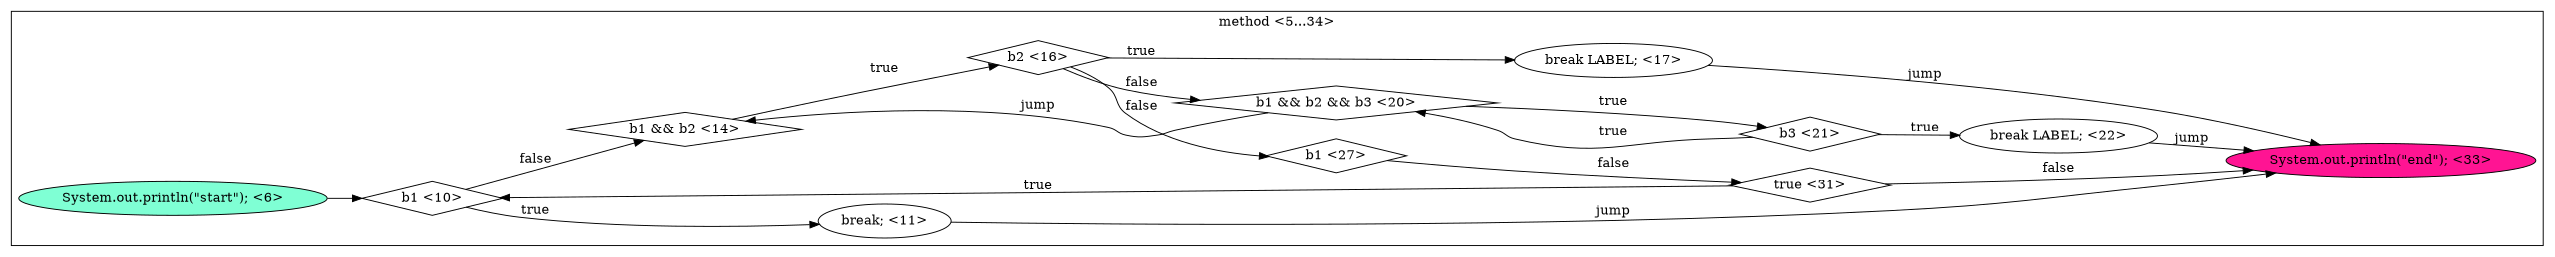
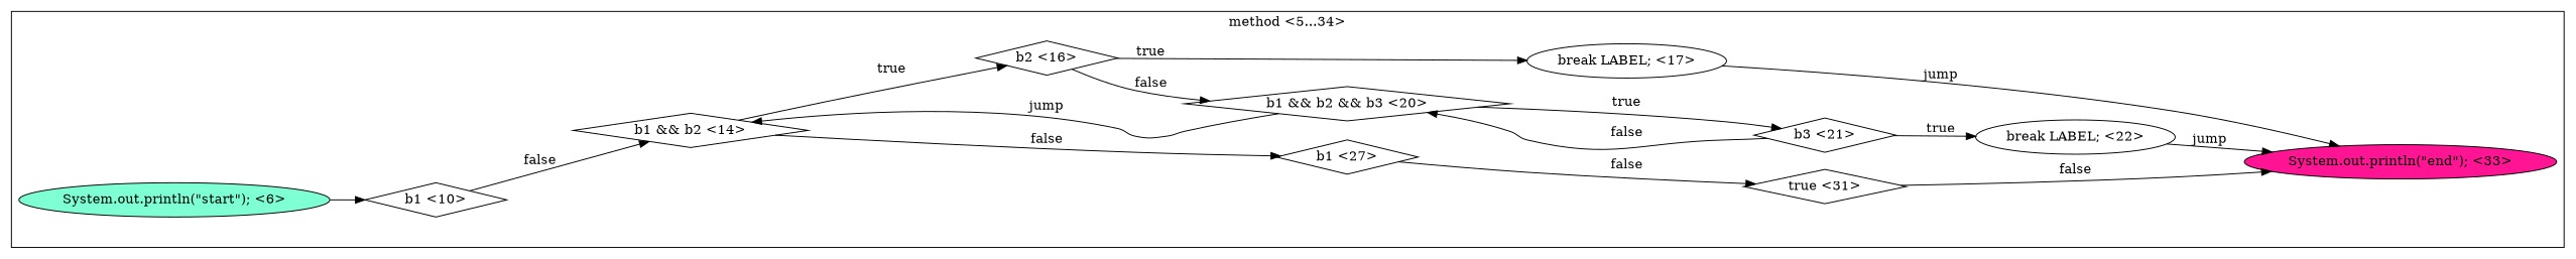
  digraph {
    rankdir=LR
    node [fillcolor=white shape=diamond style=filled]
    edge [style=solid]
    n1 [fillcolor=aquamarine label="System.out.println(\"start\"); <6>" shape=ellipse]
    n2 [label="b1 <10>"]
-   n3 [label="break; <11>" shape=ellipse]
    n4 [label="b1 && b2 <14>"]
    n5 [fillcolor=deeppink label="System.out.println(\"end\"); <33>" shape=ellipse]
    n6 [label="b2 <16>"]
    n7 [label="b1 <27>"]
    n8 [label="break LABEL; <17>" shape=ellipse]
    n9 [label="b1 && b2 && b3 <20>"]
    n10 [label="b3 <21>"]
    n11 [label="break LABEL; <22>" shape=ellipse]
    n12 [label="true <31>"]
    subgraph cluster_1 {
      label="method <5...34>"
      n1
      n2
-     n3
      n4
      n5
      n6
      n7
      n8
      n9
      n10
      n11
      n12
    }
    n1 -> n2
-   n2 -> n3 [label=true]
    n2 -> n4 [label=false]
-   n3 -> n5 [label=jump]
    n4 -> n6 [label=true]
-   n6 -> n7 [label=false]
+   n4 -> n7 [label=false]
    n6 -> n8 [label=true]
    n6 -> n9 [label=false]
    n7 -> n12 [label=false]
    n8 -> n5 [label=jump]
    n9 -> n4 [label=jump]
    n9 -> n10 [label=true]
-   n10 -> n9 [label=true]
+   n10 -> n9 [label=false]
    n10 -> n11 [label=true]
    n11 -> n5 [label=jump]
-   n12 -> n2 [label=true]
    n12 -> n5 [label=false]
  }
